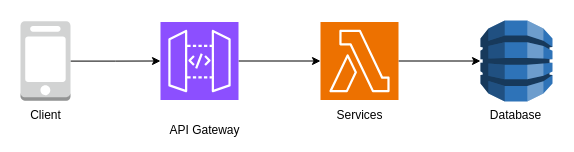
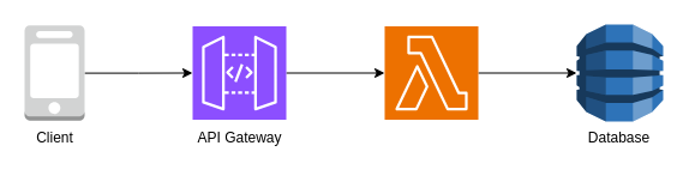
  <mxCell id="0" />
  <mxCell id="1" parent="0" />
  <mxCell id="2" value="" style="edgeStyle=orthogonalEdgeStyle;rounded=0;orthogonalLoop=1;jettySize=auto;html=1;" edge="1" parent="1" source="3" target="5"><mxGeometry relative="1" as="geometry" /></mxCell>
  <mxCell id="3" value="" style="outlineConnect=0;dashed=0;verticalLabelPosition=bottom;verticalAlign=top;align=center;html=1;shape=mxgraph.aws3.mobile_client;fillColor=#D2D3D3;gradientColor=none;" vertex="1" parent="1"><mxGeometry x="20" y="20.75" width="50" height="79.5" as="geometry" /></mxCell>
  <mxCell id="4" value="" style="edgeStyle=orthogonalEdgeStyle;rounded=0;orthogonalLoop=1;jettySize=auto;html=1;" edge="1" parent="1" source="5" target="7"><mxGeometry relative="1" as="geometry" /></mxCell>
  <mxCell id="5" value="" style="sketch=0;points=[[0,0,0],[0.25,0,0],[0.5,0,0],[0.75,0,0],[1,0,0],[0,1,0],[0.25,1,0],[0.5,1,0],[0.75,1,0],[1,1,0],[0,0.25,0],[0,0.5,0],[0,0.75,0],[1,0.25,0],[1,0.5,0],[1,0.75,0]];outlineConnect=0;fontColor=#232F3E;fillColor=#8C4FFF;strokeColor=#ffffff;dashed=0;verticalLabelPosition=bottom;verticalAlign=top;align=center;html=1;fontSize=12;fontStyle=0;aspect=fixed;shape=mxgraph.aws4.resourceIcon;resIcon=mxgraph.aws4.api_gateway;" vertex="1" parent="1"><mxGeometry x="160" y="21.5" width="78" height="78" as="geometry" /></mxCell>
  <mxCell id="6" value="" style="edgeStyle=orthogonalEdgeStyle;rounded=0;orthogonalLoop=1;jettySize=auto;html=1;" edge="1" parent="1" source="7" target="8"><mxGeometry relative="1" as="geometry" /></mxCell>
  <mxCell id="7" value="" style="sketch=0;points=[[0,0,0],[0.25,0,0],[0.5,0,0],[0.75,0,0],[1,0,0],[0,1,0],[0.25,1,0],[0.5,1,0],[0.75,1,0],[1,1,0],[0,0.25,0],[0,0.5,0],[0,0.75,0],[1,0.25,0],[1,0.5,0],[1,0.75,0]];outlineConnect=0;fontColor=#232F3E;fillColor=#ED7100;strokeColor=#ffffff;dashed=0;verticalLabelPosition=bottom;verticalAlign=top;align=center;html=1;fontSize=12;fontStyle=0;aspect=fixed;shape=mxgraph.aws4.resourceIcon;resIcon=mxgraph.aws4.lambda;" vertex="1" parent="1"><mxGeometry x="320" y="21.5" width="78" height="78" as="geometry" /></mxCell>
  <mxCell id="8" value="" style="outlineConnect=0;dashed=0;verticalLabelPosition=bottom;verticalAlign=top;align=center;html=1;shape=mxgraph.aws3.dynamo_db;fillColor=#2E73B8;gradientColor=none;" vertex="1" parent="1"><mxGeometry x="480" y="20" width="72" height="81" as="geometry" /></mxCell>
  <mxCell id="9" value="Client" style="text;html=1;align=center;verticalAlign=middle;resizable=0;points=[];autosize=1;strokeColor=none;fillColor=none;" vertex="1" parent="1"><mxGeometry x="20" y="99.5" width="50" height="30" as="geometry" /></mxCell>
- <mxCell id="10" value="API Gateway" style="text;html=1;align=center;verticalAlign=middle;resizable=0;points=[];autosize=1;strokeColor=none;fillColor=none;" vertex="1" parent="1"><mxGeometry x="159" y="114.5" width="90" height="30" as="geometry" /></mxCell>
- <mxCell id="11" value="Services" style="text;html=1;align=center;verticalAlign=middle;resizable=0;points=[];autosize=1;strokeColor=none;fillColor=none;" vertex="1" parent="1"><mxGeometry x="324" y="99.5" width="70" height="30" as="geometry" /></mxCell>
+ <mxCell id="10" value="API Gateway" style="text;html=1;align=center;verticalAlign=middle;resizable=0;points=[];autosize=1;strokeColor=none;fillColor=none;" vertex="1" parent="1"><mxGeometry x="154" y="99.5" width="90" height="30" as="geometry" /></mxCell>
  <mxCell id="12" value="Database" style="text;html=1;align=center;verticalAlign=middle;resizable=0;points=[];autosize=1;strokeColor=none;fillColor=none;" vertex="1" parent="1"><mxGeometry x="480" y="99.5" width="70" height="30" as="geometry" /></mxCell>
